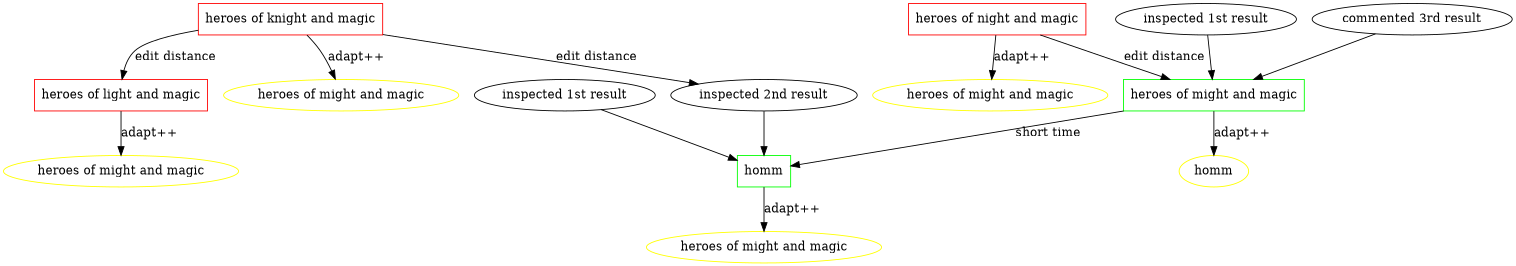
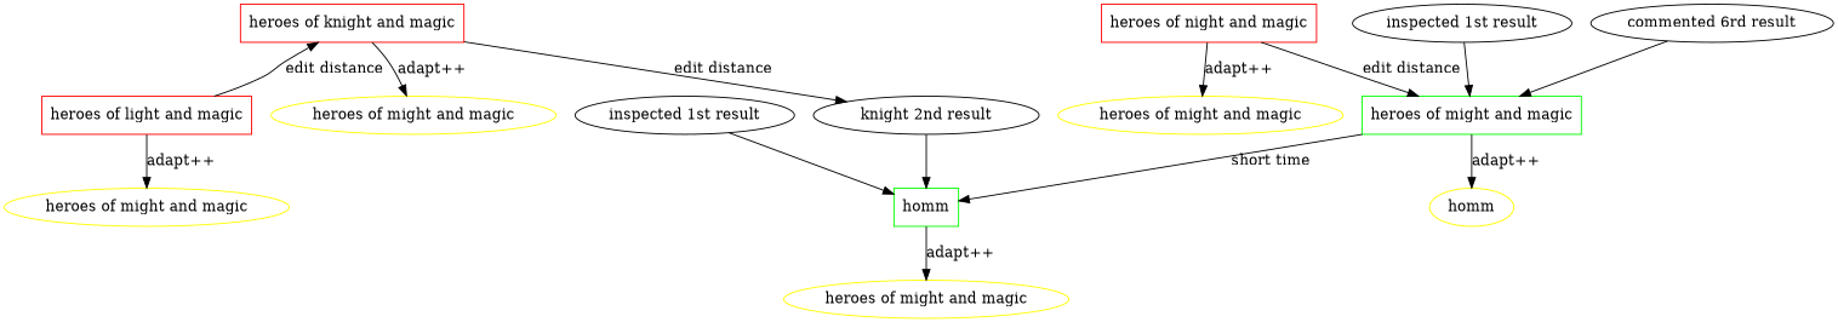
  digraph {
    node [color=yellow]
    n1 [color=red label="heroes of knight and magic" shape=box]
    n2 [color=red label="heroes of light and magic" shape=box]
    n3 [label="heroes of might and magic"]
-   n4 [label="inspected 2nd result" color=""]
+   n4 [label="knight 2nd result" color=""]
    n5 [label="heroes of might and magic"]
    n6 [color=red label="heroes of night and magic" shape=box]
    n7 [color=green label="heroes of might and magic" shape=box]
    n8 [label="heroes of might and magic"]
    n9 [color=green label=homm shape=box]
    n10 [label=homm]
    n11 [label="heroes of might and magic"]
    n12 [label="inspected 1st result" color=""]
-   n13 [label="commented 3rd result" color=""]
+   n13 [label="commented 6rd result" color=""]
    n14 [label="inspected 1st result" color=""]
-   n1 -> n2 [label="edit distance"]
+   n2 -> n1 [label="edit distance"]
    n1 -> n3 [label="adapt++"]
    n1 -> n4 [label="edit distance"]
    n2 -> n5 [label="adapt++"]
    n4 -> n9
    n6 -> n7 [label="edit distance"]
    n6 -> n8 [label="adapt++"]
    n7 -> n9 [label="short time"]
    n7 -> n10 [label="adapt++"]
    n9 -> n11 [label="adapt++"]
    n12 -> n7
    n13 -> n7
    n14 -> n9
  }
